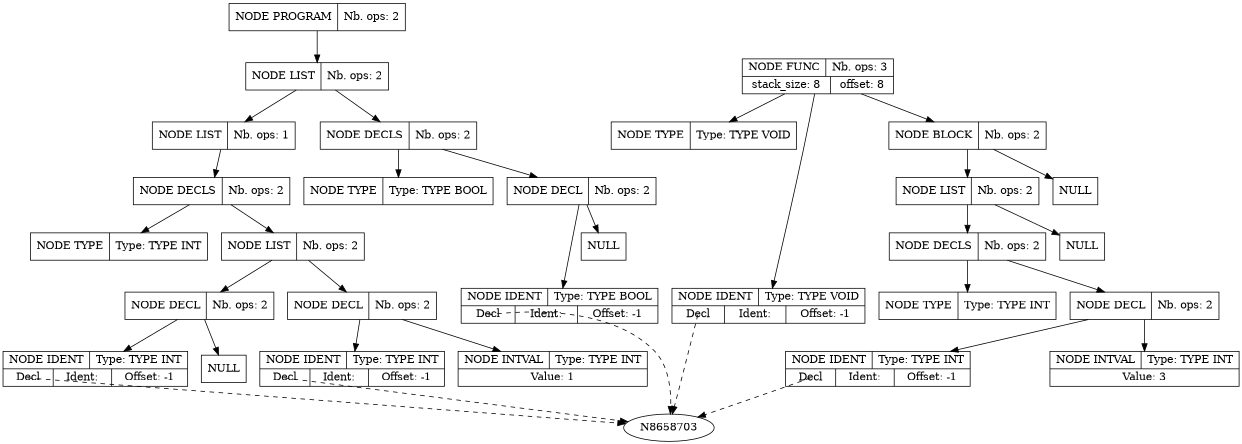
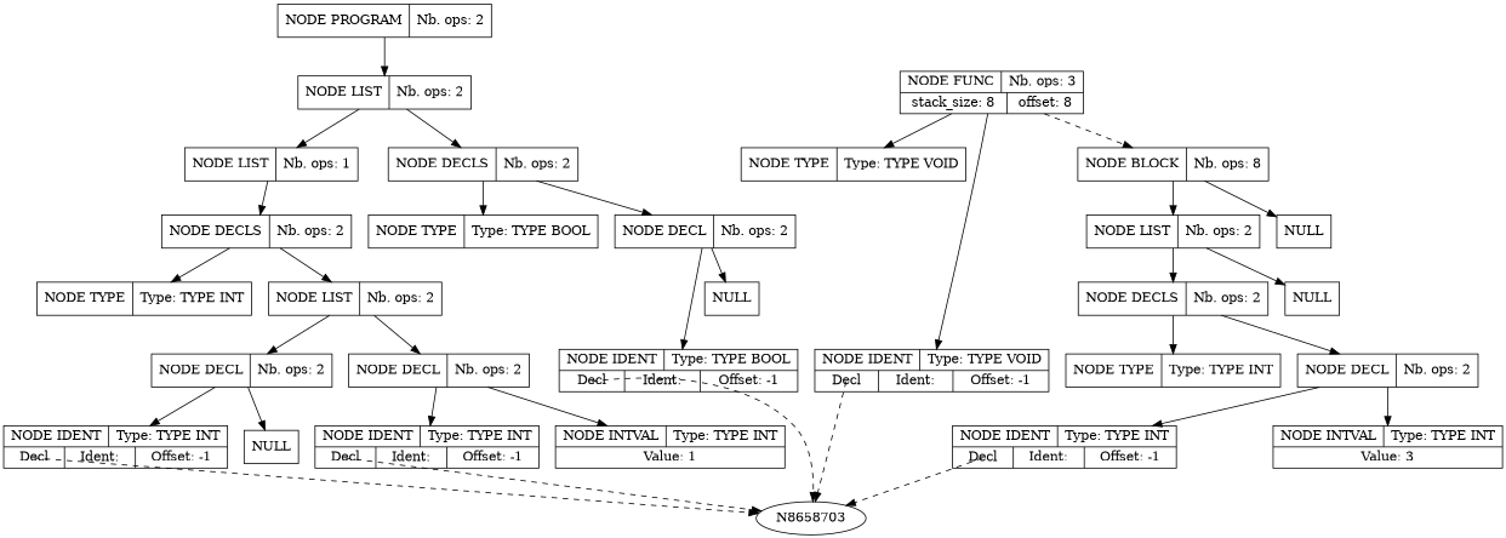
  digraph {
    node [shape=record]
    edge [tailclip=true]
    n1 [label="{{NODE PROGRAM|Nb. ops: 2}}"]
    n2 [label="{{NODE LIST|Nb. ops: 2}}"]
    n3 [label="{{NODE LIST|Nb. ops: 1}}"]
    n4 [label="{{NODE DECLS|Nb. ops: 2}}"]
    n5 [label="{{NODE FUNC|Nb. ops: 3}|{stack_size: 8|offset: 8}}"]
    n6 [label="{{NODE TYPE|Type: TYPE VOID}}"]
    n7 [label="{{NODE IDENT|Type: TYPE VOID}|{<decl>Decl      |Ident: |Offset: -1}}"]
-   n8 [label="{{NODE BLOCK|Nb. ops: 2}}"]
+   n8 [label="{{NODE BLOCK|Nb. ops: 8}}"]
    n9 [label="{{NODE DECLS|Nb. ops: 2}}"]
    n10 [label="{{NODE TYPE|Type: TYPE BOOL}}"]
    n11 [label="{{NODE DECL|Nb. ops: 2}}"]
    n12 [label="{{NODE TYPE|Type: TYPE INT}}"]
    n13 [label="{{NODE LIST|Nb. ops: 2}}"]
    n14 [label="{{NODE DECL|Nb. ops: 2}}"]
    n15 [label="{{NODE DECL|Nb. ops: 2}}"]
    n16 [label="{{NODE IDENT|Type: TYPE INT}|{<decl>Decl      |Ident: |Offset: -1}}"]
    n17 [label="{{NULL}}"]
    n18 [label="{{NODE IDENT|Type: TYPE INT}|{<decl>Decl      |Ident: |Offset: -1}}"]
    n19 [label="{{NODE INTVAL|Type: TYPE INT}|{Value: 1}}"]
    N8658703 [shape=""]
    n21 [label="{{NODE IDENT|Type: TYPE BOOL}|{<decl>Decl      |Ident: |Offset: -1}}"]
    n22 [label="{{NULL}}"]
    n23 [label="{{NODE LIST|Nb. ops: 2}}"]
    n24 [label="{{NULL}}"]
    n25 [label="{{NODE DECLS|Nb. ops: 2}}"]
    n26 [label="{{NULL}}"]
    n27 [label="{{NODE TYPE|Type: TYPE INT}}"]
    n28 [label="{{NODE DECL|Nb. ops: 2}}"]
    n29 [label="{{NODE IDENT|Type: TYPE INT}|{<decl>Decl      |Ident: |Offset: -1}}"]
    n30 [label="{{NODE INTVAL|Type: TYPE INT}|{Value: 3}}"]
    n1 -> n2
    n2 -> n3
    n2 -> n4
    n3 -> n9
    n4 -> n10
    n4 -> n11
    n5 -> n6
    n5 -> n7
-   n5 -> n8
+   n5 -> n8 [style=dashed]
    n7 -> N8658703 [style=dashed tailclip=false tailport="decl:c"]
    n8 -> n23
    n8 -> n24
    n9 -> n12
    n9 -> n13
    n11 -> n21
    n11 -> n22
    n13 -> n14
    n13 -> n15
    n14 -> n16
    n14 -> n17
    n15 -> n18
    n15 -> n19
    n16 -> N8658703 [style=dashed tailclip=false tailport="decl:c"]
    n18 -> N8658703 [style=dashed tailclip=false tailport="decl:c"]
    n21 -> N8658703 [style=dashed tailclip=false tailport="decl:c"]
    n23 -> n25
    n23 -> n26
    n25 -> n27
    n25 -> n28
    n28 -> n29
    n28 -> n30
    n29 -> N8658703 [style=dashed tailclip=false tailport="decl:c"]
  }
